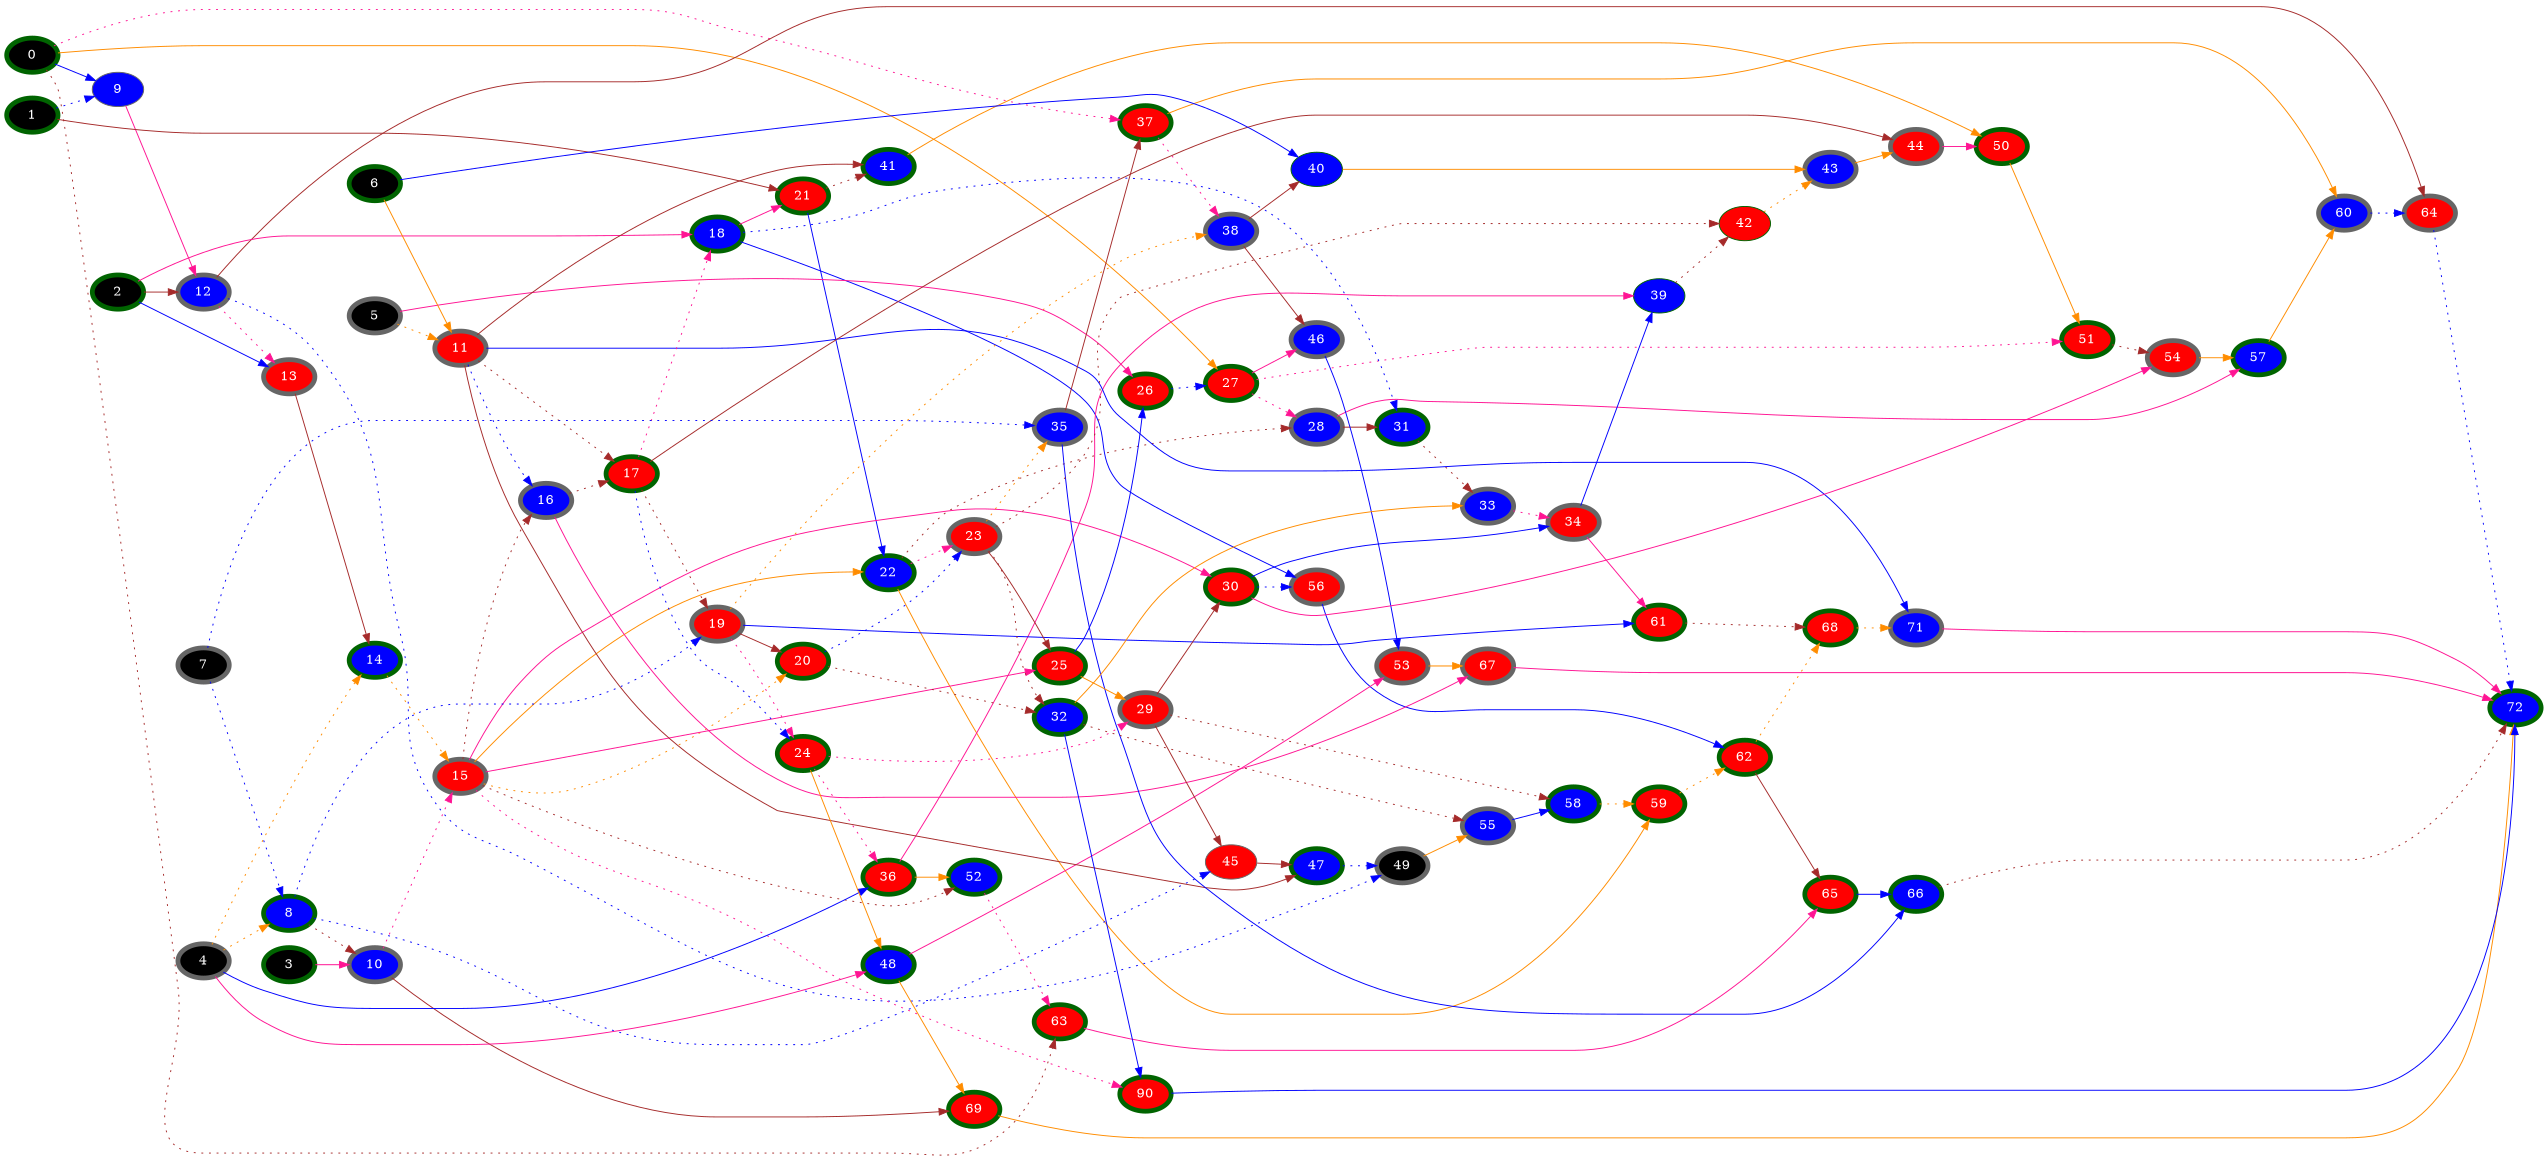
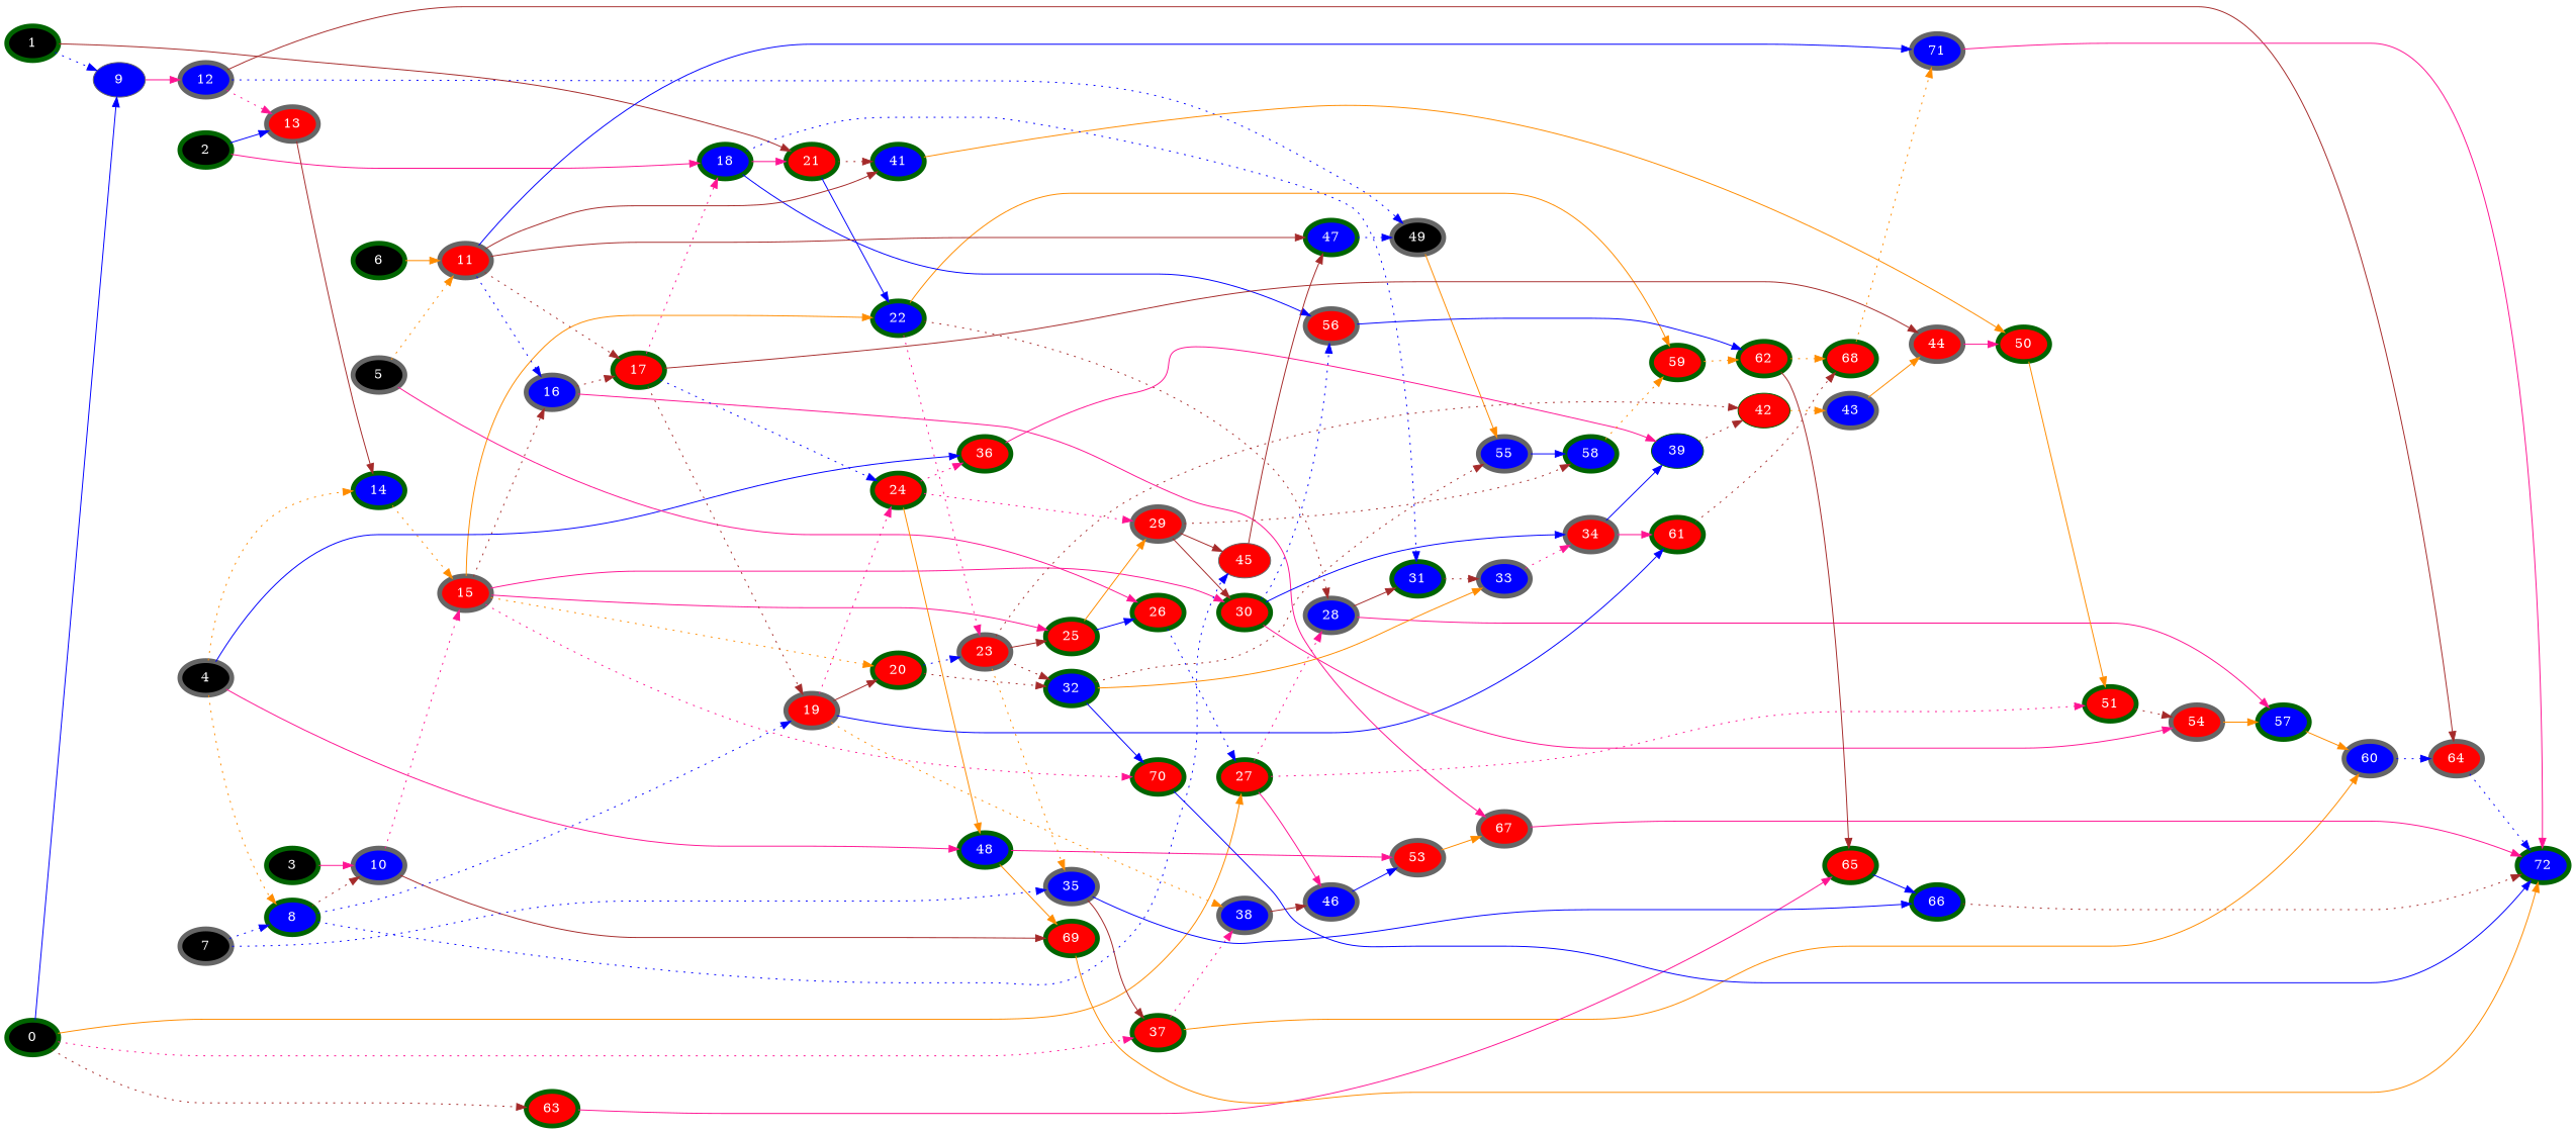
  digraph {
    rankdir=LR
    node [color=darkgreen fillcolor=red fontcolor=white penwidth=5 style=filled]
    edge [color=brown style=solid]
    0 [fillcolor=black]
    9 [color=gray40 fillcolor=blue penwidth=""]
    27
    37
    63
    12 [color=gray40 fillcolor=blue]
    28 [color=gray40 fillcolor=blue]
    46 [color=gray40 fillcolor=blue]
    51
    38 [color=gray40 fillcolor=blue]
    60 [color=gray40 fillcolor=blue]
    65
    1 [fillcolor=black]
    21
    41 [fillcolor=blue]
    22 [fillcolor=blue]
    2 [fillcolor=black]
    13 [color=gray40]
    18 [fillcolor=blue]
    64 [color=gray40]
    49 [color=gray40 fillcolor=black]
    14 [fillcolor=blue]
    31 [fillcolor=blue]
    56 [color=gray40]
    3 [fillcolor=black]
    10 [color=gray40 fillcolor=blue]
    15 [color=gray40]
    69
    4 [color=gray40 fillcolor=black]
    8 [fillcolor=blue]
    36
    48 [fillcolor=blue]
    19 [color=gray40]
    45 [color=gray40 penwidth=""]
-   52 [fillcolor=blue]
    39 [fillcolor=blue penwidth=""]
    53 [color=gray40]
    5 [color=gray40 fillcolor=black]
    11 [color=gray40]
    26
    16 [color=gray40 fillcolor=blue]
    17
    47 [fillcolor=blue]
    71 [color=gray40 fillcolor=blue]
    72 [fillcolor=blue]
    6 [fillcolor=black]
-   40 [fillcolor=blue penwidth=""]
    43 [color=gray40 fillcolor=blue]
    7 [color=gray40 fillcolor=black]
    35 [color=gray40 fillcolor=blue]
    66 [fillcolor=blue]
    20
    24
    61
    25
    30
-   70 [label=90]
+   70
    67 [color=gray40]
    44 [color=gray40]
    50
    55 [color=gray40 fillcolor=blue]
    23 [color=gray40]
    32 [fillcolor=blue]
    59
    29 [color=gray40]
    34 [color=gray40]
    54 [color=gray40]
    33 [color=gray40 fillcolor=blue]
    62
    68
    42 [penwidth=""]
    57 [fillcolor=blue]
    58 [fillcolor=blue]
    0 -> 9 [color=blue]
    0 -> 27 [color=darkorange]
    0 -> 37 [color=deeppink style=dotted]
    0 -> 63 [style=dotted]
    9 -> 12 [color=deeppink]
    27 -> 28 [color=deeppink style=dotted]
    27 -> 46 [color=deeppink]
    27 -> 51 [color=deeppink style=dotted]
    37 -> 38 [color=deeppink style=dotted]
    37 -> 60 [color=darkorange]
    63 -> 65 [color=deeppink]
    12 -> 13 [color=deeppink style=dotted]
    12 -> 64
    12 -> 49 [color=blue style=dotted]
    28 -> 31
    28 -> 57 [color=deeppink]
    46 -> 53 [color=blue]
    51 -> 54 [style=dotted]
    38 -> 46
-   38 -> 40
    60 -> 64 [color=blue style=dotted]
    65 -> 66 [color=blue]
    1 -> 9 [color=blue style=dotted]
    1 -> 21
    21 -> 41 [style=dotted]
    21 -> 22 [color=blue]
    41 -> 50 [color=darkorange]
    22 -> 28 [style=dotted]
    22 -> 23 [color=deeppink style=dotted]
    22 -> 59 [color=darkorange]
-   2 -> 12
    2 -> 13 [color=blue]
    2 -> 18 [color=deeppink]
    13 -> 14
    18 -> 21 [color=deeppink]
    18 -> 31 [color=blue style=dotted]
    18 -> 56 [color=blue]
    64 -> 72 [color=blue style=dotted]
    49 -> 55 [color=darkorange]
    14 -> 15 [color=darkorange style=dotted]
    31 -> 33 [style=dotted]
    56 -> 62 [color=blue]
    3 -> 10 [color=deeppink]
    10 -> 15 [color=deeppink style=dotted]
    10 -> 69
    15 -> 22 [color=darkorange]
-   15 -> 52 [style=dotted]
    15 -> 16 [style=dotted]
    15 -> 20 [color=darkorange style=dotted]
    15 -> 25 [color=deeppink]
    15 -> 30 [color=deeppink]
    15 -> 70 [color=deeppink style=dotted]
    69 -> 72 [color=darkorange]
    4 -> 14 [color=darkorange style=dotted]
    4 -> 8 [color=darkorange style=dotted]
    4 -> 36 [color=blue]
    4 -> 48 [color=deeppink]
    8 -> 10 [style=dotted]
    8 -> 19 [color=blue style=dotted]
    8 -> 45 [color=blue style=dotted]
-   36 -> 52 [color=darkorange]
    36 -> 39 [color=deeppink]
    48 -> 69 [color=darkorange]
    48 -> 53 [color=deeppink]
    19 -> 38 [color=darkorange style=dotted]
    19 -> 20
    19 -> 24 [color=deeppink style=dotted]
    19 -> 61 [color=blue]
    45 -> 47
-   52 -> 63 [color=deeppink style=dotted]
    39 -> 42 [style=dotted]
    53 -> 67 [color=darkorange]
    5 -> 11 [color=darkorange style=dotted]
    5 -> 26 [color=deeppink]
    11 -> 41
    11 -> 16 [color=blue style=dotted]
    11 -> 17 [style=dotted]
    11 -> 47
    11 -> 71 [color=blue]
    26 -> 27 [color=blue style=dotted]
    16 -> 17 [style=dotted]
    16 -> 67 [color=deeppink]
    17 -> 18 [color=deeppink style=dotted]
    17 -> 19 [style=dotted]
    17 -> 24 [color=blue style=dotted]
    17 -> 44
    47 -> 49 [color=blue style=dotted]
    71 -> 72 [color=deeppink]
    6 -> 11 [color=darkorange]
-   6 -> 40 [color=blue]
-   40 -> 43 [color=darkorange]
    43 -> 44 [color=darkorange]
    7 -> 8 [color=blue style=dotted]
    7 -> 35 [color=blue style=dotted]
    35 -> 37
    35 -> 66 [color=blue]
    66 -> 72 [style=dotted]
    20 -> 23 [color=blue style=dotted]
    20 -> 32 [style=dotted]
    24 -> 36 [color=deeppink style=dotted]
    24 -> 48 [color=darkorange]
    24 -> 29 [color=deeppink style=dotted]
    61 -> 68 [style=dotted]
    25 -> 26 [color=blue]
    25 -> 29 [color=darkorange]
    30 -> 56 [color=blue style=dotted]
    30 -> 34 [color=blue]
    30 -> 54 [color=deeppink]
    70 -> 72 [color=blue]
    67 -> 72 [color=deeppink]
    44 -> 50 [color=deeppink]
    50 -> 51 [color=darkorange]
    55 -> 58 [color=blue]
    23 -> 35 [color=darkorange style=dotted]
    23 -> 25
    23 -> 32 [style=dotted]
    23 -> 42 [style=dotted]
    32 -> 70 [color=blue]
    32 -> 55 [style=dotted]
    32 -> 33 [color=darkorange]
    59 -> 62 [color=darkorange style=dotted]
    29 -> 45
    29 -> 30
    29 -> 58 [style=dotted]
    34 -> 39 [color=blue]
    34 -> 61 [color=deeppink]
    54 -> 57 [color=darkorange]
    33 -> 34 [color=deeppink style=dotted]
    62 -> 65
    62 -> 68 [color=darkorange style=dotted]
    68 -> 71 [color=darkorange style=dotted]
    42 -> 43 [color=darkorange style=dotted]
    57 -> 60 [color=darkorange]
    58 -> 59 [color=darkorange style=dotted]
  }
